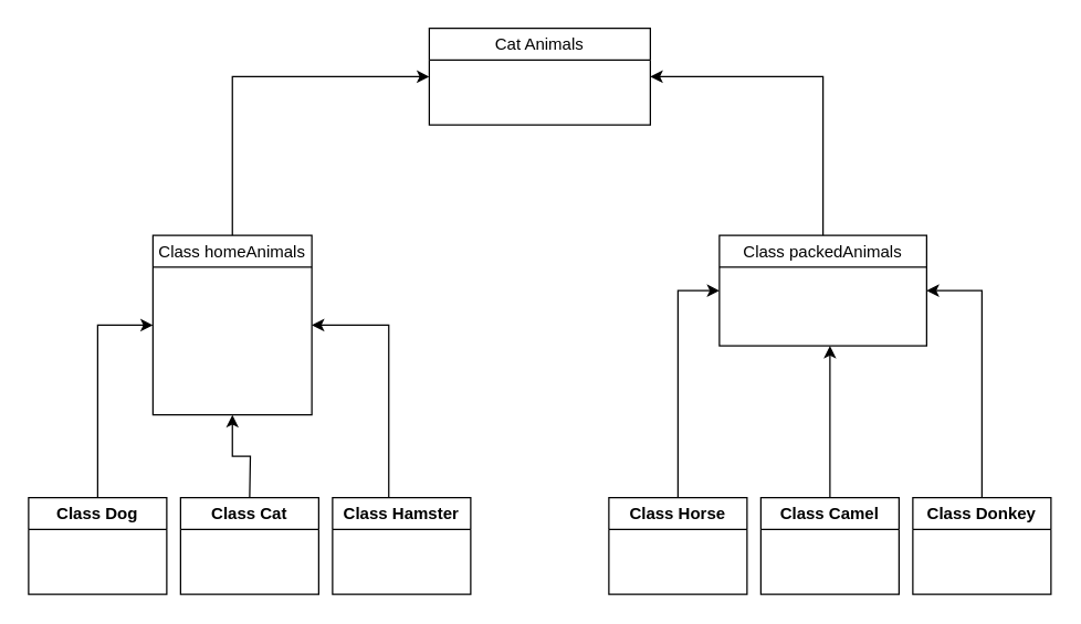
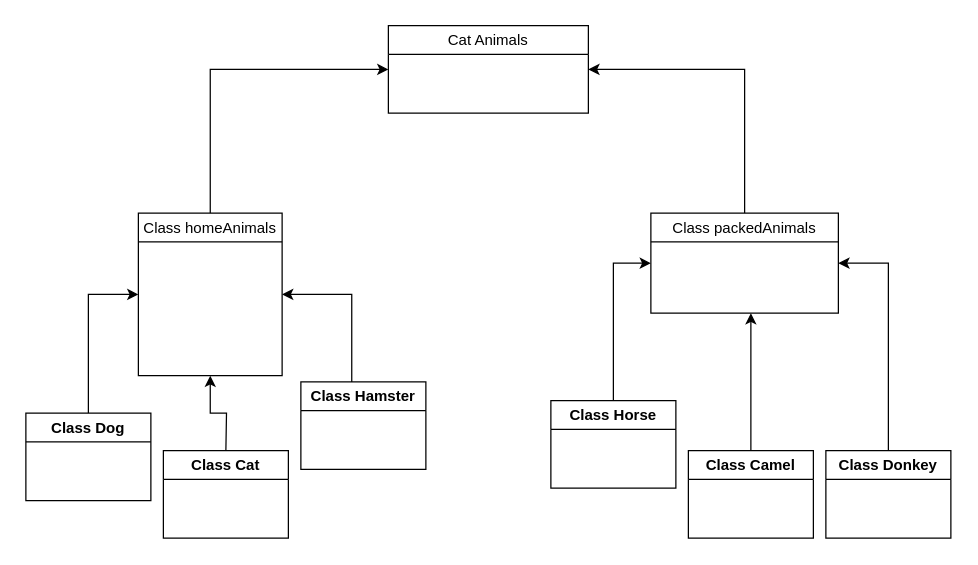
  <mxCell id="0" />
  <mxCell id="1" parent="0" />
  <mxCell id="2" style="edgeStyle=orthogonalEdgeStyle;rounded=0;orthogonalLoop=1;jettySize=auto;html=1;entryX=0;entryY=0.5;entryDx=0;entryDy=0;exitX=0.5;exitY=0;exitDx=0;exitDy=0;" edge="1" parent="1" source="11" target="10"><mxGeometry relative="1" as="geometry"><mxPoint x="180" y="180" as="sourcePoint" /><mxPoint x="350" y="65" as="targetPoint" /></mxGeometry></mxCell>
  <mxCell id="3" style="edgeStyle=orthogonalEdgeStyle;rounded=0;orthogonalLoop=1;jettySize=auto;html=1;entryX=1;entryY=0.5;entryDx=0;entryDy=0;exitX=0.5;exitY=0;exitDx=0;exitDy=0;" edge="1" parent="1" source="12" target="10"><mxGeometry relative="1" as="geometry"><mxPoint x="590" y="150" as="sourcePoint" /><mxPoint x="470" y="65" as="targetPoint" /></mxGeometry></mxCell>
  <mxCell id="4" style="edgeStyle=orthogonalEdgeStyle;rounded=0;orthogonalLoop=1;jettySize=auto;html=1;entryX=0;entryY=0.5;entryDx=0;entryDy=0;exitX=0.5;exitY=0;exitDx=0;exitDy=0;" edge="1" parent="1" source="13" target="11"><mxGeometry relative="1" as="geometry"><mxPoint x="50" y="360" as="sourcePoint" /><mxPoint x="120" y="210" as="targetPoint" /></mxGeometry></mxCell>
  <mxCell id="5" style="edgeStyle=orthogonalEdgeStyle;rounded=0;orthogonalLoop=1;jettySize=auto;html=1;entryX=0.5;entryY=1;entryDx=0;entryDy=0;" edge="1" parent="1" target="11"><mxGeometry relative="1" as="geometry"><mxPoint x="180" y="360" as="sourcePoint" /><mxPoint x="180" y="240" as="targetPoint" /></mxGeometry></mxCell>
  <mxCell id="6" style="edgeStyle=orthogonalEdgeStyle;rounded=0;orthogonalLoop=1;jettySize=auto;html=1;exitX=0.407;exitY=0;exitDx=0;exitDy=0;entryX=1;entryY=0.5;entryDx=0;entryDy=0;exitPerimeter=0;" edge="1" parent="1" source="15" target="11"><mxGeometry relative="1" as="geometry"><mxPoint x="310" y="360" as="sourcePoint" /><mxPoint x="250" y="210" as="targetPoint" /></mxGeometry></mxCell>
  <mxCell id="7" style="edgeStyle=orthogonalEdgeStyle;rounded=0;orthogonalLoop=1;jettySize=auto;html=1;entryX=0;entryY=0.5;entryDx=0;entryDy=0;exitX=0.5;exitY=0;exitDx=0;exitDy=0;" edge="1" parent="1" source="16" target="12"><mxGeometry relative="1" as="geometry"><mxPoint x="470" y="360" as="sourcePoint" /><mxPoint x="500" y="230" as="targetPoint" /></mxGeometry></mxCell>
  <mxCell id="8" style="edgeStyle=orthogonalEdgeStyle;rounded=0;orthogonalLoop=1;jettySize=auto;html=1;entryX=1;entryY=0.5;entryDx=0;entryDy=0;exitX=0.5;exitY=0;exitDx=0;exitDy=0;" edge="1" parent="1" source="18" target="12"><mxGeometry relative="1" as="geometry"><mxPoint x="730" y="360" as="sourcePoint" /><mxPoint x="650" y="210" as="targetPoint" /></mxGeometry></mxCell>
  <mxCell id="9" style="edgeStyle=orthogonalEdgeStyle;rounded=0;orthogonalLoop=1;jettySize=auto;html=1;" edge="1" parent="1"><mxGeometry relative="1" as="geometry"><mxPoint x="600" y="360" as="sourcePoint" /><mxPoint x="600" y="250" as="targetPoint" /></mxGeometry></mxCell>
  <mxCell id="10" value="&lt;div style=&quot;font-weight: 400; text-align: left;&quot;&gt;&lt;span style=&quot;background-color: initial;&quot;&gt;Cat Animals&lt;/span&gt;&lt;/div&gt;" style="swimlane;whiteSpace=wrap;html=1;" vertex="1" parent="1"><mxGeometry x="310" y="20" width="160" height="70" as="geometry" /></mxCell>
  <mxCell id="11" value="&lt;span style=&quot;font-weight: 400;&quot;&gt;Class homeAnimals&lt;/span&gt;" style="swimlane;whiteSpace=wrap;html=1;" vertex="1" parent="1"><mxGeometry x="110" y="170" width="115" height="130" as="geometry" /></mxCell>
  <mxCell id="12" value="&lt;span style=&quot;font-weight: 400;&quot;&gt;Class packedAnimals&lt;/span&gt;" style="swimlane;whiteSpace=wrap;html=1;" vertex="1" parent="1"><mxGeometry x="520" y="170" width="150" height="80" as="geometry" /></mxCell>
- <mxCell id="13" value="Class Dog" style="swimlane;whiteSpace=wrap;html=1;" vertex="1" parent="1"><mxGeometry y="360" width="100" height="70" as="geometry" x="20" /></mxCell>
+ <mxCell id="13" value="Class Dog" style="swimlane;whiteSpace=wrap;html=1;" vertex="1" parent="1"><mxGeometry x="20" y="330" width="100" height="70" as="geometry" /></mxCell>
  <mxCell id="14" value="Class Cat" style="swimlane;whiteSpace=wrap;html=1;" vertex="1" parent="1"><mxGeometry x="130" y="360" width="100" height="70" as="geometry" /></mxCell>
- <mxCell id="15" value="Class Hamster" style="swimlane;whiteSpace=wrap;html=1;startSize=23;" vertex="1" parent="1"><mxGeometry x="240" y="360" width="100" height="70" as="geometry" /></mxCell>
- <mxCell id="16" value="Class Horse" style="swimlane;whiteSpace=wrap;html=1;" vertex="1" parent="1"><mxGeometry x="440" y="360" width="100" height="70" as="geometry" /></mxCell>
+ <mxCell id="15" value="Class Hamster" style="swimlane;whiteSpace=wrap;html=1;startSize=23;" vertex="1" parent="1"><mxGeometry x="240" y="305" width="100" height="70" as="geometry" /></mxCell>
+ <mxCell id="16" value="Class Horse" style="swimlane;whiteSpace=wrap;html=1;" vertex="1" parent="1"><mxGeometry x="440" y="320" width="100" height="70" as="geometry" /></mxCell>
  <mxCell id="17" value="Class Camel" style="swimlane;whiteSpace=wrap;html=1;" vertex="1" parent="1"><mxGeometry x="550" y="360" width="100" height="70" as="geometry" /></mxCell>
  <mxCell id="18" value="Class Donkey" style="swimlane;whiteSpace=wrap;html=1;" vertex="1" parent="1"><mxGeometry x="660" y="360" width="100" height="70" as="geometry" /></mxCell>
